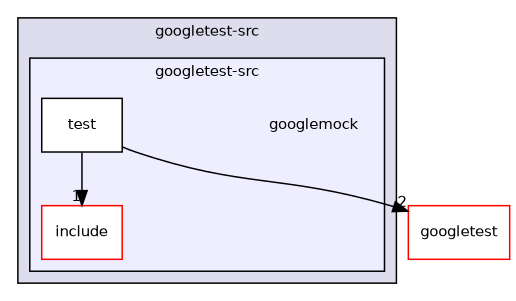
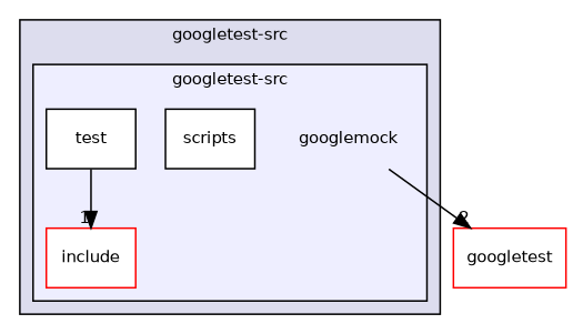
  digraph {
    compound=true
    node [fontname=Helvetica fontsize=10 shape=box color=red fillcolor=white style=filled]
    edge [labeldistance=1.5 labelfontname=Helvetica labelfontsize=10]
    n1 [label=googlemock shape=plaintext color="" fillcolor="" style=""]
    n2 [label=include]
+   n3 [color=black label=scripts]
    n4 [color=black label=test]
    n5 [label=googletest]
    subgraph cluster_1 {
      bgcolor="#ddddee"
      fontname=Helvetica
      fontsize=10
      label="googletest-src"
      pencolor=black
      subgraph cluster_2 {
        bgcolor="#eeeeff"
        fontname=Helvetica
        fontsize=10
        label="googletest-src"
        pencolor=black
        n1
        n2
+       n3
        n4
      }
    }
    n4 -> n2 [headlabel=1]
-   n4 -> n5 [headlabel=2]
+   n1 -> n5 [headlabel=2]
  }
